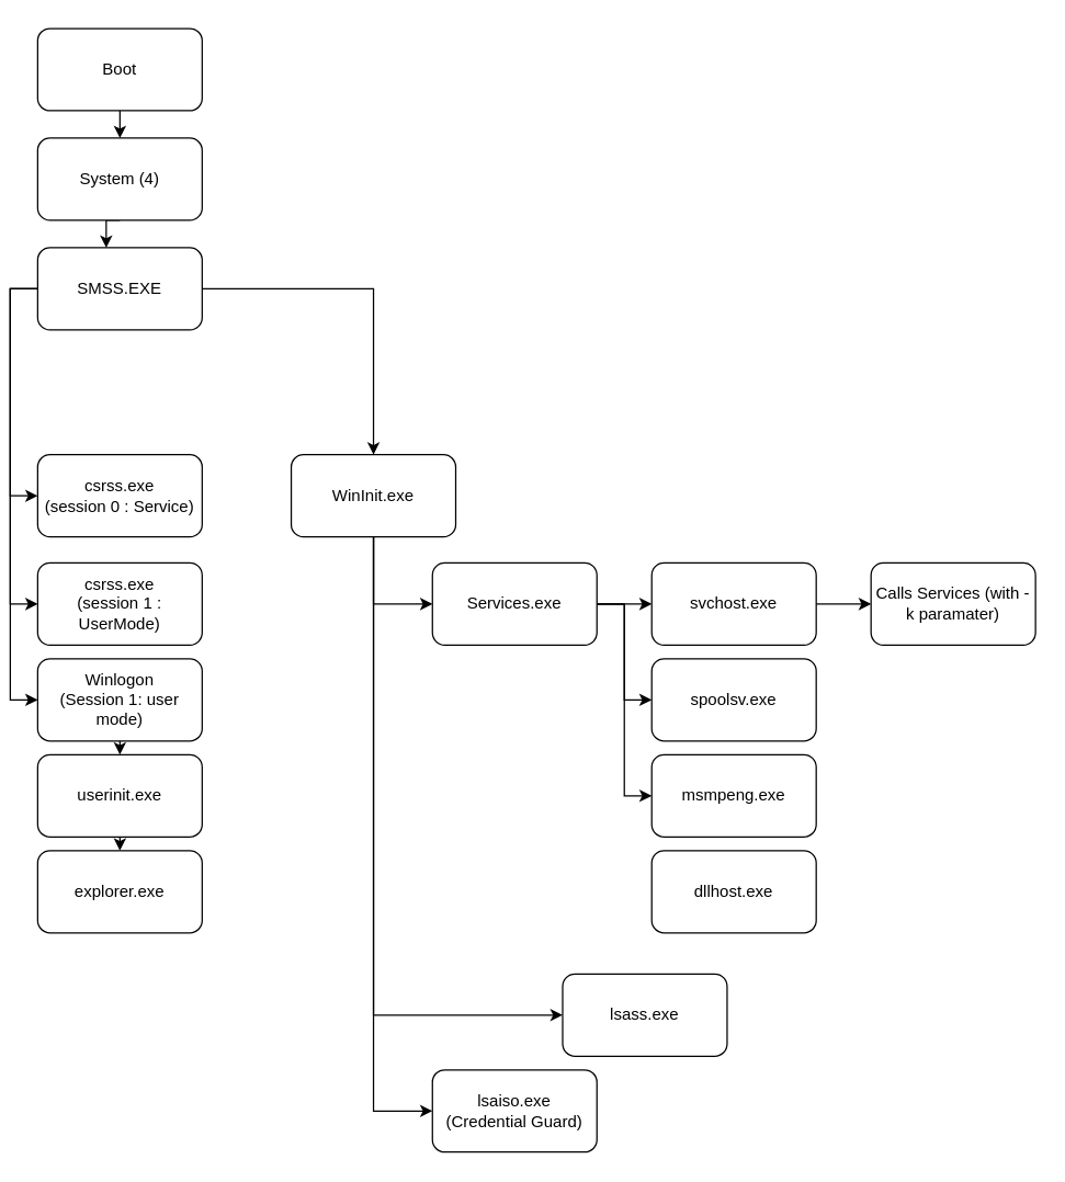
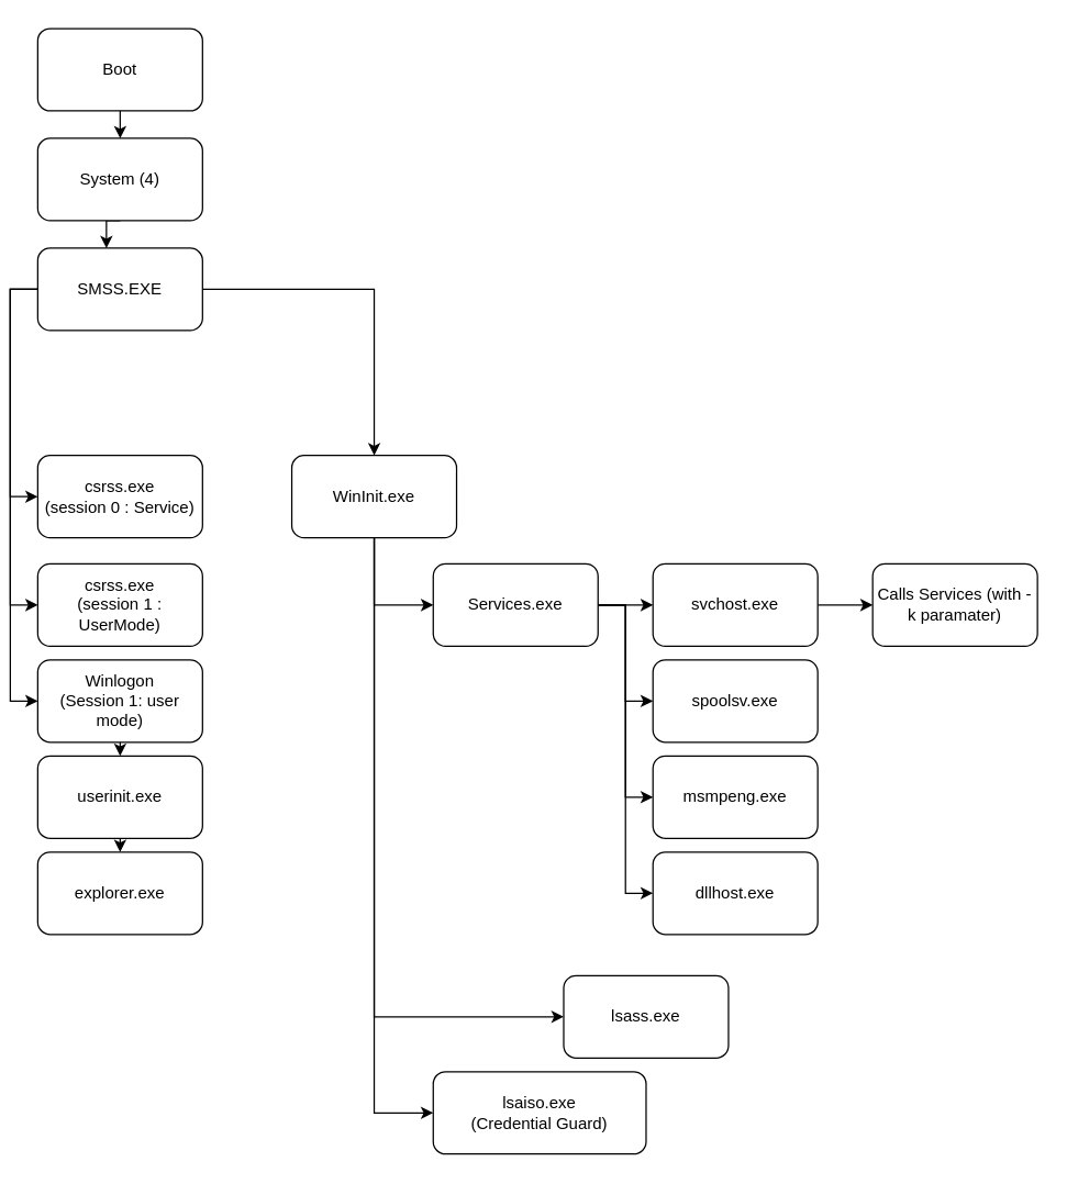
  <mxCell id="0" />
  <mxCell id="1" parent="0" />
  <mxCell id="2" style="edgeStyle=orthogonalEdgeStyle;rounded=0;orthogonalLoop=1;jettySize=auto;html=1;exitX=0.5;exitY=1;exitDx=0;exitDy=0;entryX=0.5;entryY=0;entryDx=0;entryDy=0;" parent="1" source="3" target="5" edge="1"><mxGeometry relative="1" as="geometry" /></mxCell>
  <mxCell id="3" value="Boot" style="rounded=1;whiteSpace=wrap;html=1;" parent="1" vertex="1"><mxGeometry x="20" y="20" width="120" height="60" as="geometry" /></mxCell>
  <mxCell id="4" style="edgeStyle=orthogonalEdgeStyle;rounded=0;orthogonalLoop=1;jettySize=auto;html=1;exitX=0.5;exitY=1;exitDx=0;exitDy=0;" parent="1" source="5" target="10" edge="1"><mxGeometry relative="1" as="geometry"><Array as="points"><mxPoint x="70" y="160" /></Array></mxGeometry></mxCell>
  <mxCell id="5" value="System (4)" style="rounded=1;whiteSpace=wrap;html=1;" parent="1" vertex="1"><mxGeometry x="20" y="100" width="120" height="60" as="geometry" /></mxCell>
  <mxCell id="6" style="edgeStyle=orthogonalEdgeStyle;rounded=0;orthogonalLoop=1;jettySize=auto;html=1;exitX=1;exitY=0.5;exitDx=0;exitDy=0;entryX=0.5;entryY=0;entryDx=0;entryDy=0;" parent="1" source="10" target="15" edge="1"><mxGeometry relative="1" as="geometry" /></mxCell>
  <mxCell id="7" style="edgeStyle=orthogonalEdgeStyle;rounded=0;orthogonalLoop=1;jettySize=auto;html=1;exitX=0;exitY=0.5;exitDx=0;exitDy=0;entryX=0;entryY=0.5;entryDx=0;entryDy=0;" parent="1" source="10" target="11" edge="1"><mxGeometry relative="1" as="geometry" /></mxCell>
  <mxCell id="8" style="edgeStyle=orthogonalEdgeStyle;rounded=0;orthogonalLoop=1;jettySize=auto;html=1;exitX=0;exitY=0.5;exitDx=0;exitDy=0;entryX=0;entryY=0.5;entryDx=0;entryDy=0;" parent="1" source="10" target="29" edge="1"><mxGeometry relative="1" as="geometry" /></mxCell>
  <mxCell id="9" style="edgeStyle=orthogonalEdgeStyle;rounded=0;orthogonalLoop=1;jettySize=auto;html=1;exitX=0;exitY=0.5;exitDx=0;exitDy=0;entryX=0;entryY=0.5;entryDx=0;entryDy=0;" parent="1" source="10" target="31" edge="1"><mxGeometry relative="1" as="geometry" /></mxCell>
  <mxCell id="10" value="SMSS.EXE" style="rounded=1;whiteSpace=wrap;html=1;" parent="1" vertex="1"><mxGeometry x="20" y="180" width="120" height="60" as="geometry" /></mxCell>
  <mxCell id="11" value="csrss.exe&lt;br&gt;(session 0 : Service)" style="rounded=1;whiteSpace=wrap;html=1;" parent="1" vertex="1"><mxGeometry x="20" y="331" width="120" height="60" as="geometry" /></mxCell>
  <mxCell id="12" style="edgeStyle=orthogonalEdgeStyle;rounded=0;orthogonalLoop=1;jettySize=auto;html=1;exitX=0.5;exitY=1;exitDx=0;exitDy=0;entryX=0;entryY=0.5;entryDx=0;entryDy=0;" parent="1" source="15" target="20" edge="1"><mxGeometry relative="1" as="geometry" /></mxCell>
  <mxCell id="13" style="edgeStyle=orthogonalEdgeStyle;rounded=0;orthogonalLoop=1;jettySize=auto;html=1;exitX=0.5;exitY=1;exitDx=0;exitDy=0;entryX=0;entryY=0.5;entryDx=0;entryDy=0;" parent="1" source="15" target="21" edge="1"><mxGeometry relative="1" as="geometry" /></mxCell>
  <mxCell id="14" style="edgeStyle=orthogonalEdgeStyle;rounded=0;orthogonalLoop=1;jettySize=auto;html=1;exitX=0.5;exitY=1;exitDx=0;exitDy=0;entryX=0;entryY=0.5;entryDx=0;entryDy=0;" parent="1" source="15" target="22" edge="1"><mxGeometry relative="1" as="geometry" /></mxCell>
  <mxCell id="15" value="WinInit.exe" style="rounded=1;whiteSpace=wrap;html=1;" parent="1" vertex="1"><mxGeometry x="205" y="331" width="120" height="60" as="geometry" /></mxCell>
  <mxCell id="16" style="edgeStyle=orthogonalEdgeStyle;rounded=0;orthogonalLoop=1;jettySize=auto;html=1;exitX=1;exitY=0.5;exitDx=0;exitDy=0;entryX=0;entryY=0.5;entryDx=0;entryDy=0;" parent="1" source="20" target="24" edge="1"><mxGeometry relative="1" as="geometry" /></mxCell>
  <mxCell id="17" style="edgeStyle=orthogonalEdgeStyle;rounded=0;orthogonalLoop=1;jettySize=auto;html=1;exitX=1;exitY=0.5;exitDx=0;exitDy=0;entryX=0;entryY=0.5;entryDx=0;entryDy=0;" parent="1" source="20" target="25" edge="1"><mxGeometry relative="1" as="geometry" /></mxCell>
  <mxCell id="18" style="edgeStyle=orthogonalEdgeStyle;rounded=0;orthogonalLoop=1;jettySize=auto;html=1;exitX=1;exitY=0.5;exitDx=0;exitDy=0;entryX=0;entryY=0.5;entryDx=0;entryDy=0;" parent="1" source="20" target="26" edge="1"><mxGeometry relative="1" as="geometry" /></mxCell>
+ <mxCell id="19" style="edgeStyle=orthogonalEdgeStyle;rounded=0;orthogonalLoop=1;jettySize=auto;html=1;exitX=1;exitY=0.5;exitDx=0;exitDy=0;entryX=0;entryY=0.5;entryDx=0;entryDy=0;" parent="1" source="20" target="27" edge="1"><mxGeometry relative="1" as="geometry" /></mxCell>
  <mxCell id="20" value="Services.exe" style="rounded=1;whiteSpace=wrap;html=1;" parent="1" vertex="1"><mxGeometry x="308" y="410" width="120" height="60" as="geometry" /></mxCell>
  <mxCell id="21" value="lsass.exe" style="rounded=1;whiteSpace=wrap;html=1;" parent="1" vertex="1"><mxGeometry x="403" y="710" width="120" height="60" as="geometry" /></mxCell>
- <mxCell id="22" value="lsaiso.exe&lt;br&gt;(Credential Guard)" style="rounded=1;whiteSpace=wrap;html=1;" parent="1" vertex="1"><mxGeometry x="308" y="780" width="120" height="60" as="geometry" /></mxCell>
+ <mxCell id="22" value="lsaiso.exe&lt;br&gt;(Credential Guard)" style="rounded=1;whiteSpace=wrap;html=1;" parent="1" vertex="1"><mxGeometry x="308" y="780" width="155" height="60" as="geometry" /></mxCell>
  <mxCell id="23" style="edgeStyle=orthogonalEdgeStyle;rounded=0;orthogonalLoop=1;jettySize=auto;html=1;exitX=1;exitY=0.5;exitDx=0;exitDy=0;entryX=0;entryY=0.5;entryDx=0;entryDy=0;" parent="1" source="24" target="28" edge="1"><mxGeometry relative="1" as="geometry" /></mxCell>
  <mxCell id="24" value="svchost.exe" style="rounded=1;whiteSpace=wrap;html=1;" parent="1" vertex="1"><mxGeometry x="468" y="410" width="120" height="60" as="geometry" /></mxCell>
  <mxCell id="25" value="spoolsv.exe" style="rounded=1;whiteSpace=wrap;html=1;" parent="1" vertex="1"><mxGeometry x="468" y="480" width="120" height="60" as="geometry" /></mxCell>
  <mxCell id="26" value="msmpeng.exe" style="rounded=1;whiteSpace=wrap;html=1;" parent="1" vertex="1"><mxGeometry x="468" y="550" width="120" height="60" as="geometry" /></mxCell>
  <mxCell id="27" value="dllhost.exe" style="rounded=1;whiteSpace=wrap;html=1;" parent="1" vertex="1"><mxGeometry x="468" y="620" width="120" height="60" as="geometry" /></mxCell>
  <mxCell id="28" value="Calls Services (with -k paramater)" style="rounded=1;whiteSpace=wrap;html=1;" parent="1" vertex="1"><mxGeometry x="628" y="410" width="120" height="60" as="geometry" /></mxCell>
  <mxCell id="29" value="csrss.exe&lt;br&gt;(session 1 : UserMode)" style="rounded=1;whiteSpace=wrap;html=1;" parent="1" vertex="1"><mxGeometry x="20" y="410" width="120" height="60" as="geometry" /></mxCell>
  <mxCell id="30" style="edgeStyle=orthogonalEdgeStyle;rounded=0;orthogonalLoop=1;jettySize=auto;html=1;exitX=0.5;exitY=1;exitDx=0;exitDy=0;entryX=0.5;entryY=0;entryDx=0;entryDy=0;" parent="1" source="31" target="33" edge="1"><mxGeometry relative="1" as="geometry" /></mxCell>
  <mxCell id="31" value="Winlogon&lt;br&gt;(Session 1: user mode)" style="rounded=1;whiteSpace=wrap;html=1;" parent="1" vertex="1"><mxGeometry x="20" y="480" width="120" height="60" as="geometry" /></mxCell>
  <mxCell id="32" style="edgeStyle=orthogonalEdgeStyle;rounded=0;orthogonalLoop=1;jettySize=auto;html=1;exitX=0.5;exitY=1;exitDx=0;exitDy=0;entryX=0.5;entryY=0;entryDx=0;entryDy=0;" parent="1" source="33" target="34" edge="1"><mxGeometry relative="1" as="geometry" /></mxCell>
  <mxCell id="33" value="userinit.exe" style="rounded=1;whiteSpace=wrap;html=1;" parent="1" vertex="1"><mxGeometry x="20" y="550" width="120" height="60" as="geometry" /></mxCell>
  <mxCell id="34" value="explorer.exe" style="rounded=1;whiteSpace=wrap;html=1;" parent="1" vertex="1"><mxGeometry x="20" y="620" width="120" height="60" as="geometry" /></mxCell>
